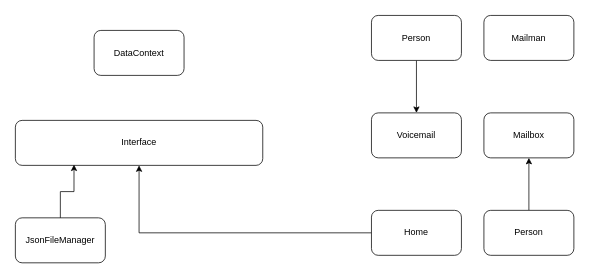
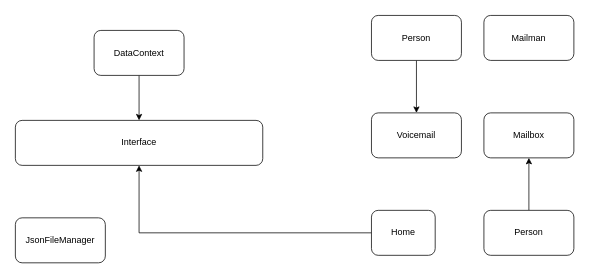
  <mxCell id="0" />
  <mxCell id="1" parent="0" />
+ <mxCell id="2" style="edgeStyle=orthogonalEdgeStyle;rounded=0;orthogonalLoop=1;jettySize=auto;html=1;entryX=0.5;entryY=0;entryDx=0;entryDy=0;" edge="1" parent="1" source="3" target="5"><mxGeometry relative="1" as="geometry" /></mxCell>
  <mxCell id="3" value="DataContext" style="rounded=1;whiteSpace=wrap;html=1;" vertex="1" parent="1"><mxGeometry x="125" y="40" width="120" height="60" as="geometry" /></mxCell>
  <mxCell id="4" value="JsonFileManager" style="rounded=1;whiteSpace=wrap;html=1;" vertex="1" parent="1"><mxGeometry x="20" y="290" width="120" height="60" as="geometry" /></mxCell>
  <mxCell id="5" value="Interface" style="rounded=1;whiteSpace=wrap;html=1;" vertex="1" parent="1"><mxGeometry x="20" y="160" width="330" height="60" as="geometry" /></mxCell>
- <mxCell id="6" style="edgeStyle=orthogonalEdgeStyle;rounded=0;orthogonalLoop=1;jettySize=auto;html=1;entryX=0.237;entryY=0.982;entryDx=0;entryDy=0;entryPerimeter=0;" edge="1" parent="1" source="4" target="5"><mxGeometry relative="1" as="geometry" /></mxCell>
  <mxCell id="7" value="Voicemail" style="rounded=1;whiteSpace=wrap;html=1;" vertex="1" parent="1"><mxGeometry x="495" y="150" width="120" height="60" as="geometry" /></mxCell>
  <mxCell id="8" style="edgeStyle=orthogonalEdgeStyle;rounded=0;orthogonalLoop=1;jettySize=auto;html=1;entryX=0.5;entryY=0;entryDx=0;entryDy=0;" edge="1" parent="1" source="9" target="7"><mxGeometry relative="1" as="geometry" /></mxCell>
  <mxCell id="9" value="Person" style="rounded=1;whiteSpace=wrap;html=1;" vertex="1" parent="1"><mxGeometry x="495" y="20" width="120" height="60" as="geometry" /></mxCell>
  <mxCell id="10" style="edgeStyle=orthogonalEdgeStyle;rounded=0;orthogonalLoop=1;jettySize=auto;html=1;" edge="1" parent="1" source="11" target="5"><mxGeometry relative="1" as="geometry" /></mxCell>
- <mxCell id="11" value="Home" style="rounded=1;whiteSpace=wrap;html=1;" vertex="1" parent="1"><mxGeometry x="495" y="280" width="120" height="60" as="geometry" /></mxCell>
+ <mxCell id="11" value="Home" style="rounded=1;whiteSpace=wrap;html=1;" vertex="1" parent="1"><mxGeometry x="495" y="280" width="85" height="60" as="geometry" /></mxCell>
  <mxCell id="12" value="Mailbox" style="rounded=1;whiteSpace=wrap;html=1;" vertex="1" parent="1"><mxGeometry x="645" y="150" width="120" height="60" as="geometry" /></mxCell>
  <mxCell id="13" value="Mailman" style="rounded=1;whiteSpace=wrap;html=1;" vertex="1" parent="1"><mxGeometry x="645" y="20" width="120" height="60" as="geometry" /></mxCell>
  <mxCell id="14" style="edgeStyle=orthogonalEdgeStyle;rounded=0;orthogonalLoop=1;jettySize=auto;html=1;entryX=0.5;entryY=1;entryDx=0;entryDy=0;" edge="1" parent="1" source="15" target="12"><mxGeometry relative="1" as="geometry" /></mxCell>
  <mxCell id="15" value="Person" style="rounded=1;whiteSpace=wrap;html=1;" vertex="1" parent="1"><mxGeometry x="645" y="280" width="120" height="60" as="geometry" /></mxCell>
